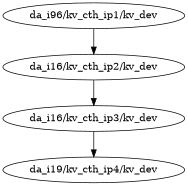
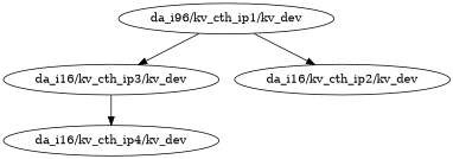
  digraph {
    "da_i16/kv_cth_ip3/kv_dev"
-   "da_i16/kv_cth_ip4/kv_dev" [label="da_i19/kv_cth_ip4/kv_dev"]
+   "da_i16/kv_cth_ip4/kv_dev"
    n3 [label="da_i96/kv_cth_ip1/kv_dev"]
    "da_i16/kv_cth_ip2/kv_dev"
    "da_i16/kv_cth_ip3/kv_dev" -> "da_i16/kv_cth_ip4/kv_dev"
-   "da_i16/kv_cth_ip2/kv_dev" -> "da_i16/kv_cth_ip3/kv_dev"
+   n3 -> "da_i16/kv_cth_ip3/kv_dev"
    n3 -> "da_i16/kv_cth_ip2/kv_dev"
  }
